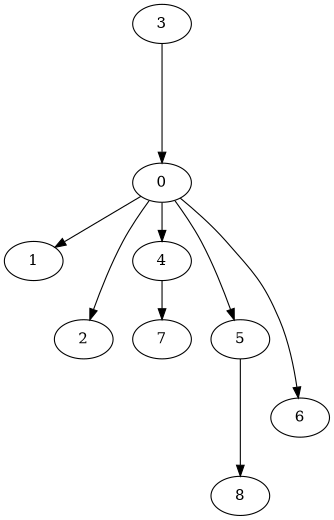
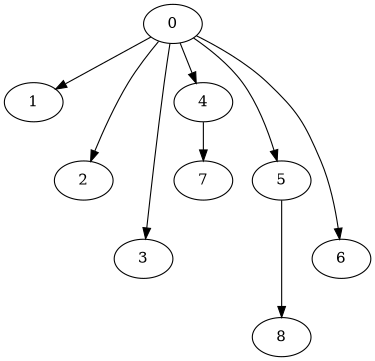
  digraph {
    edge [minlen=1]
    0
    1
    2
    3
    4
    5
    6
    7
    8
    0 -> 1
    0 -> 2 [minlen=2]
-   3 -> 0 [minlen=3]
+   0 -> 3 [minlen=3]
    0 -> 4
    0 -> 5 [minlen=2]
    0 -> 6 [minlen=3]
    4 -> 7
    5 -> 8 [minlen=2]
  }
